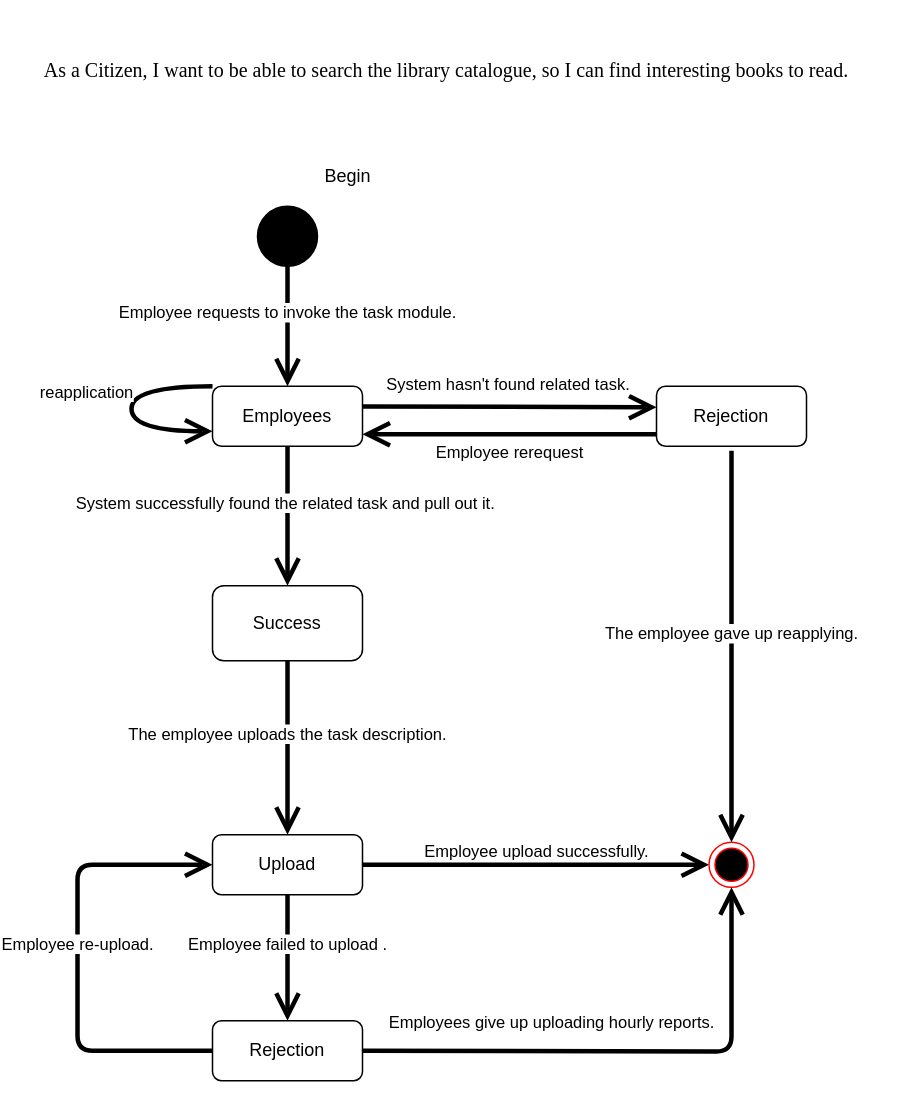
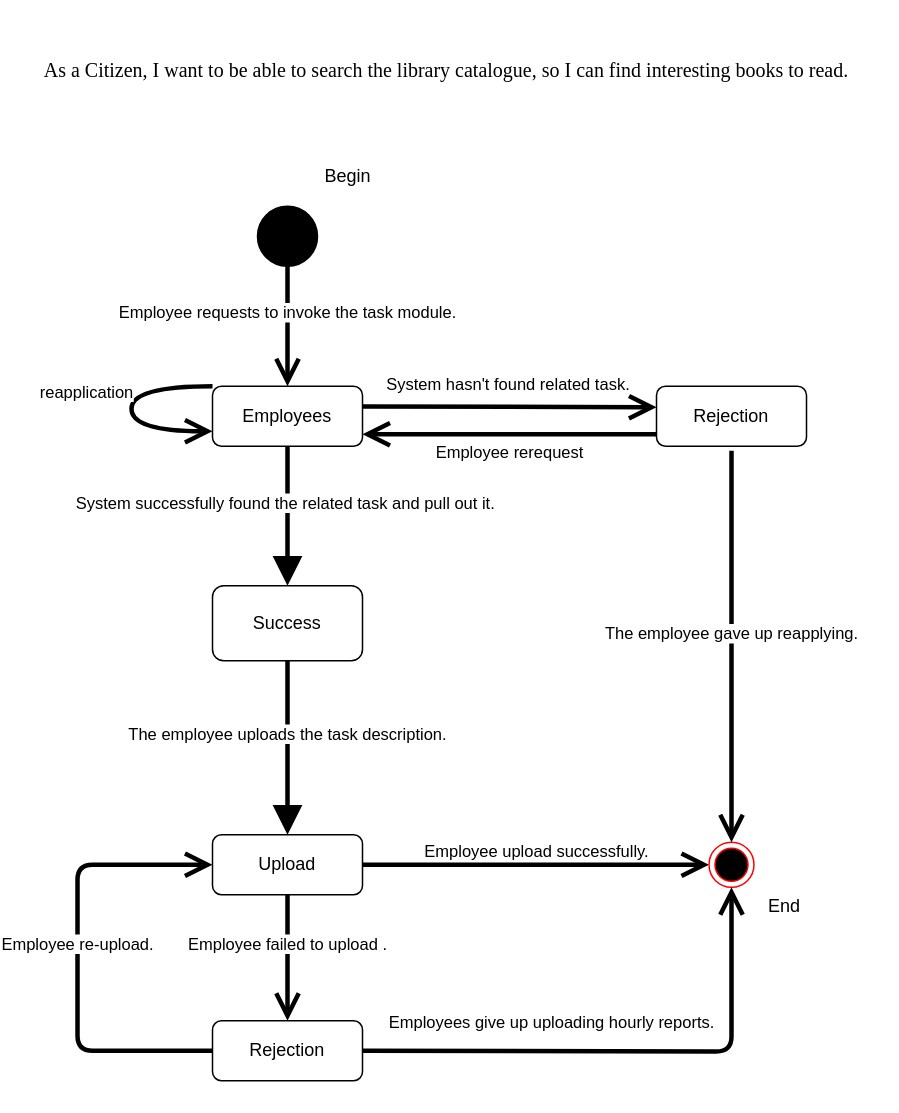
  <mxCell id="0" />
  <mxCell id="1" parent="0" />
  <mxCell id="2" value="" style="shape=ellipse;html=1;fillColor=#000000;fontSize=18;fontColor=#ffffff;" parent="1" vertex="1"><mxGeometry x="164" y="137" width="40" height="40" as="geometry" /></mxCell>
  <mxCell id="3" value="&lt;div&gt;&lt;p class=&quot;MsoNormal&quot;&gt;&lt;span style=&quot;font-family: &amp;quot;calibri&amp;quot; ; color: rgb(0 , 0 , 0) ; font-size: 10.0pt&quot;&gt;As a Citizen, I want to be able to search the library catalogue, so I can find interesting books to read.&lt;/span&gt;&lt;/p&gt;&lt;/div&gt;" style="text;whiteSpace=wrap;html=1;" parent="1" vertex="1"><mxGeometry x="20" y="20" width="550" height="70" as="geometry" /></mxCell>
  <mxCell id="4" value="Begin" style="text;html=1;align=center;verticalAlign=middle;resizable=0;points=[];autosize=1;" parent="1" vertex="1"><mxGeometry x="199" y="107" width="50" height="20" as="geometry" /></mxCell>
  <mxCell id="5" value="Employees" style="shape=rect;rounded=1;html=1;whiteSpace=wrap;align=center;gradientColor=#ffffff;" parent="1" vertex="1"><mxGeometry x="134" y="257" width="100" height="40" as="geometry" /></mxCell>
  <mxCell id="6" value="Employee requests to invoke the task module." style="edgeStyle=none;html=1;endArrow=open;endSize=12;strokeWidth=3;verticalAlign=bottom;exitX=0.5;exitY=1;exitDx=0;exitDy=0;" parent="1" source="2" edge="1"><mxGeometry width="160" relative="1" as="geometry"><mxPoint x="414" y="267" as="sourcePoint" /><mxPoint x="184" y="257" as="targetPoint" /></mxGeometry></mxCell>
  <mxCell id="7" value="Success" style="shape=rect;rounded=1;html=1;whiteSpace=wrap;align=center;" parent="1" vertex="1"><mxGeometry x="134" y="390" width="100" height="50" as="geometry" /></mxCell>
  <mxCell id="8" value="Upload" style="shape=rect;rounded=1;html=1;whiteSpace=wrap;align=center;" parent="1" vertex="1"><mxGeometry x="134" y="556" width="100" height="40" as="geometry" /></mxCell>
  <mxCell id="9" value="Rejection" style="shape=rect;rounded=1;html=1;whiteSpace=wrap;align=center;" parent="1" vertex="1"><mxGeometry x="134" y="680" width="100" height="40" as="geometry" /></mxCell>
- <mxCell id="10" value="System successfully found the related task and pull out it.&amp;nbsp;" style="edgeStyle=none;html=1;endArrow=open;endSize=12;strokeWidth=3;verticalAlign=bottom;exitX=0.5;exitY=1;exitDx=0;exitDy=0;" parent="1" source="5" target="7" edge="1"><mxGeometry width="160" relative="1" as="geometry"><mxPoint x="204" y="467" as="sourcePoint" /><mxPoint x="364" y="467" as="targetPoint" /></mxGeometry></mxCell>
- <mxCell id="11" value="The employee uploads the task description." style="edgeStyle=none;html=1;endArrow=open;endSize=12;strokeWidth=3;verticalAlign=bottom;exitX=0.5;exitY=1;exitDx=0;exitDy=0;entryX=0.5;entryY=0;entryDx=0;entryDy=0;" parent="1" source="7" target="8" edge="1"><mxGeometry width="160" relative="1" as="geometry"><mxPoint x="204" y="467" as="sourcePoint" /><mxPoint x="364" y="467" as="targetPoint" /></mxGeometry></mxCell>
+ <mxCell id="10" value="System successfully found the related task and pull out it.&amp;nbsp;" style="edgeStyle=none;html=1;endArrow=block;endSize=12;strokeWidth=3;verticalAlign=bottom;exitX=0.5;exitY=1;exitDx=0;exitDy=0;" parent="1" source="5" target="7" edge="1"><mxGeometry width="160" relative="1" as="geometry"><mxPoint x="204" y="467" as="sourcePoint" /><mxPoint x="364" y="467" as="targetPoint" /></mxGeometry></mxCell>
+ <mxCell id="11" value="The employee uploads the task description." style="edgeStyle=none;html=1;endArrow=block;endSize=12;strokeWidth=3;verticalAlign=bottom;exitX=0.5;exitY=1;exitDx=0;exitDy=0;entryX=0.5;entryY=0;entryDx=0;entryDy=0;" parent="1" source="7" target="8" edge="1"><mxGeometry width="160" relative="1" as="geometry"><mxPoint x="204" y="467" as="sourcePoint" /><mxPoint x="364" y="467" as="targetPoint" /></mxGeometry></mxCell>
  <mxCell id="12" value="Employee failed to upload ." style="edgeStyle=none;html=1;endArrow=open;endSize=12;strokeWidth=3;verticalAlign=bottom;exitX=0.5;exitY=1;exitDx=0;exitDy=0;entryX=0.5;entryY=0;entryDx=0;entryDy=0;" parent="1" source="8" target="9" edge="1"><mxGeometry width="160" relative="1" as="geometry"><mxPoint x="204" y="536" as="sourcePoint" /><mxPoint x="364" y="536" as="targetPoint" /></mxGeometry></mxCell>
  <mxCell id="13" value="Employee upload successfully." style="edgeStyle=none;html=1;endArrow=open;endSize=12;strokeWidth=3;verticalAlign=bottom;exitX=1;exitY=0.5;exitDx=0;exitDy=0;entryX=0;entryY=0.5;entryDx=0;entryDy=0;" parent="1" target="20" edge="1"><mxGeometry width="160" relative="1" as="geometry"><mxPoint x="234" y="576" as="sourcePoint" /><mxPoint x="408" y="576" as="targetPoint" /></mxGeometry></mxCell>
  <mxCell id="14" value="Employee re-upload." style="edgeStyle=orthogonalEdgeStyle;html=1;endArrow=open;endSize=12;strokeWidth=3;verticalAlign=bottom;exitX=0;exitY=0.5;exitDx=0;exitDy=0;entryX=0;entryY=0.5;entryDx=0;entryDy=0;" parent="1" source="9" target="8" edge="1"><mxGeometry width="160" relative="1" as="geometry"><mxPoint x="124" y="536" as="sourcePoint" /><mxPoint x="284" y="536" as="targetPoint" /><Array as="points"><mxPoint x="44" y="700" /><mxPoint x="44" y="576" /></Array></mxGeometry></mxCell>
  <mxCell id="15" value="reapplication" style="edgeStyle=orthogonalEdgeStyle;html=1;endArrow=open;endSize=12;strokeWidth=3;verticalAlign=bottom;curved=1;entryX=0;entryY=0.75;entryDx=0;entryDy=0;exitX=0;exitY=0;exitDx=0;exitDy=0;" parent="1" source="5" target="5" edge="1"><mxGeometry x="-0.217" y="33" width="160" relative="1" as="geometry"><mxPoint x="130" y="257" as="sourcePoint" /><mxPoint x="344" y="267" as="targetPoint" /><Array as="points"><mxPoint x="80" y="257" /><mxPoint x="80" y="287" /></Array><mxPoint x="-63" y="13" as="offset" /></mxGeometry></mxCell>
+ <mxCell id="16" value="End" style="text;html=1;align=center;verticalAlign=middle;resizable=0;points=[];autosize=1;" parent="1" vertex="1"><mxGeometry x="499" y="595" width="31" height="18" as="geometry" /></mxCell>
  <mxCell id="17" value="System hasn't found related task." style="edgeStyle=none;html=1;endArrow=open;endSize=12;strokeWidth=3;verticalAlign=bottom;exitX=1;exitY=0.5;exitDx=0;exitDy=0;entryX=0;entryY=0.5;entryDx=0;entryDy=0;" parent="1" edge="1"><mxGeometry x="-0.011" y="7" width="160" relative="1" as="geometry"><mxPoint x="234" y="270.5" as="sourcePoint" /><mxPoint x="430" y="271" as="targetPoint" /><mxPoint y="1" as="offset" /></mxGeometry></mxCell>
  <mxCell id="18" value="Rejection" style="shape=rect;rounded=1;html=1;whiteSpace=wrap;align=center;" parent="1" vertex="1"><mxGeometry x="430" y="257" width="100" height="40" as="geometry" /></mxCell>
  <mxCell id="19" value="Employee rerequest" style="edgeStyle=elbowEdgeStyle;html=1;endArrow=open;endSize=12;strokeWidth=3;verticalAlign=bottom;exitX=0;exitY=1;exitDx=0;exitDy=0;entryX=1;entryY=1;entryDx=0;entryDy=0;" parent="1" edge="1"><mxGeometry y="21" width="160" relative="1" as="geometry"><mxPoint x="430" y="289" as="sourcePoint" /><mxPoint x="234" y="289" as="targetPoint" /><mxPoint as="offset" /></mxGeometry></mxCell>
  <mxCell id="20" value="" style="ellipse;html=1;shape=endState;fillColor=#000000;strokeColor=#ff0000;" parent="1" vertex="1"><mxGeometry x="465" y="561" width="30" height="30" as="geometry" /></mxCell>
  <mxCell id="21" value="Employees give up uploading hourly reports." style="edgeStyle=orthogonalEdgeStyle;html=1;endArrow=open;endSize=12;strokeWidth=3;verticalAlign=bottom;exitX=1;exitY=0.5;exitDx=0;exitDy=0;entryX=0.5;entryY=1;entryDx=0;entryDy=0;" parent="1" target="20" edge="1"><mxGeometry x="-0.29" y="10" width="160" relative="1" as="geometry"><mxPoint x="234" y="700" as="sourcePoint" /><mxPoint x="440" y="700" as="targetPoint" /><mxPoint as="offset" /></mxGeometry></mxCell>
  <mxCell id="22" value="The employee gave up reapplying." style="edgeStyle=none;html=1;endArrow=open;endSize=12;strokeWidth=3;verticalAlign=bottom;entryX=0.5;entryY=0;entryDx=0;entryDy=0;" parent="1" target="20" edge="1"><mxGeometry width="160" relative="1" as="geometry"><mxPoint x="480" y="300" as="sourcePoint" /><mxPoint x="558" y="440" as="targetPoint" /></mxGeometry></mxCell>
